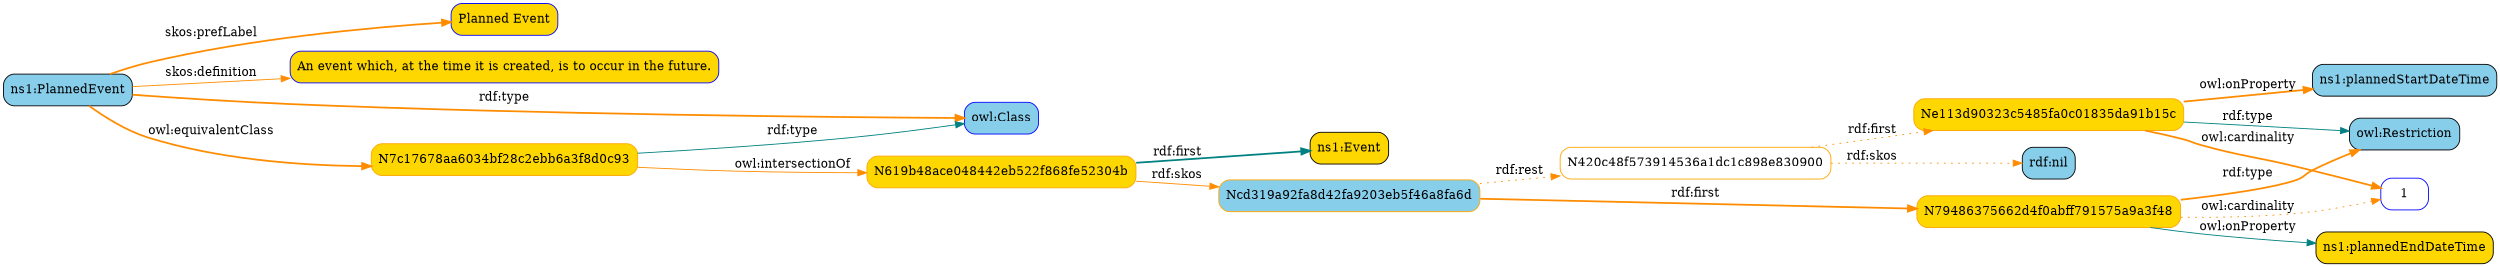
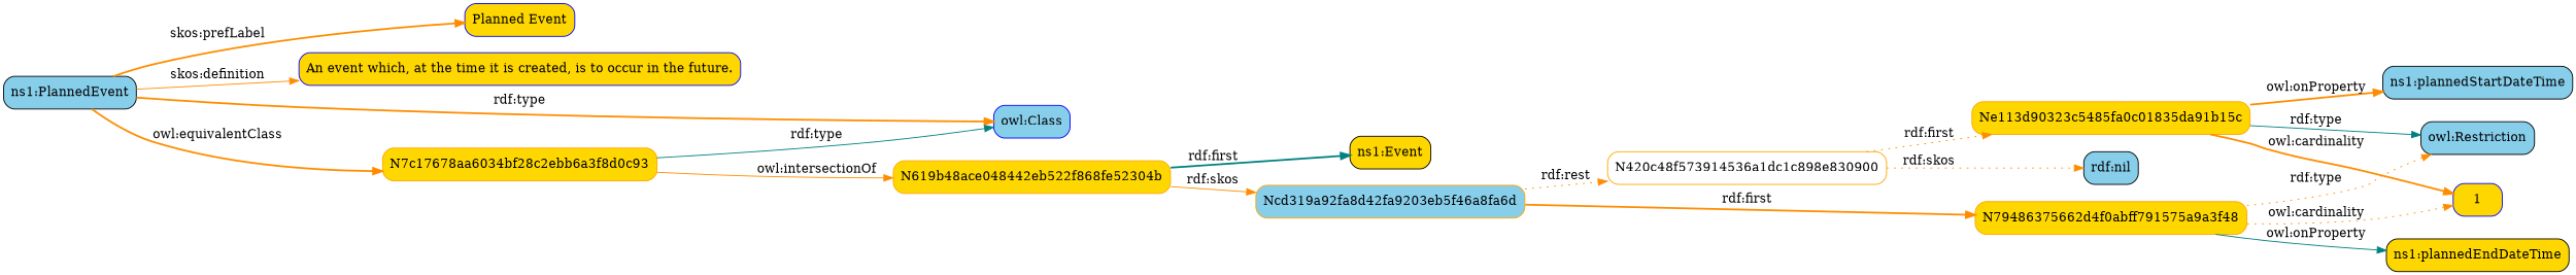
  digraph {
    rankdir=LR
    node [color=BLACK fillcolor=gold shape=box style="rounded,filled"]
    edge [color=darkorange style=bold]
    "ns1:PlannedEvent" [fillcolor=skyblue]
    "Planned Event" [color=BLUE]
    "An event which, at the time it is created, is to occur in the future." [color=BLUE]
    "owl:Class" [color=BLUE fillcolor=skyblue]
    N7c17678aa6034bf28c2ebb6a3f8d0c93 [color=ORANGE]
    N420c48f573914536a1dc1c898e830900 [color=ORANGE fillcolor=white]
    "rdf:nil" [fillcolor=skyblue]
    Ne113d90323c5485fa0c01835da91b15c [color=ORANGE]
    "owl:Restriction" [fillcolor=skyblue]
-   1 [color=BLUE fillcolor=white]
+   1 [color=BLUE]
    "ns1:plannedStartDateTime" [fillcolor=skyblue]
    N79486375662d4f0abff791575a9a3f48 [color=ORANGE]
    "ns1:plannedEndDateTime"
    N619b48ace048442eb522f868fe52304b [color=ORANGE]
    "ns1:Event"
    Ncd319a92fa8d42fa9203eb5f46a8fa6d [color=ORANGE fillcolor=skyblue]
    subgraph sub_1 {
      "ns1:PlannedEvent"
      "Planned Event"
      "An event which, at the time it is created, is to occur in the future."
      "owl:Class"
      N7c17678aa6034bf28c2ebb6a3f8d0c93
      N420c48f573914536a1dc1c898e830900
      "rdf:nil"
      Ne113d90323c5485fa0c01835da91b15c
      "owl:Restriction"
      1
      "ns1:plannedStartDateTime"
      N79486375662d4f0abff791575a9a3f48
      "ns1:plannedEndDateTime"
      N619b48ace048442eb522f868fe52304b
      "ns1:Event"
      Ncd319a92fa8d42fa9203eb5f46a8fa6d
    }
    "ns1:PlannedEvent" -> "Planned Event" [label="skos:prefLabel"]
    "ns1:PlannedEvent" -> "An event which, at the time it is created, is to occur in the future." [label="skos:definition" style=solid]
    "ns1:PlannedEvent" -> "owl:Class" [label="rdf:type"]
    "ns1:PlannedEvent" -> N7c17678aa6034bf28c2ebb6a3f8d0c93 [label="owl:equivalentClass"]
    N7c17678aa6034bf28c2ebb6a3f8d0c93 -> "owl:Class" [color=teal label="rdf:type" style=solid]
    N7c17678aa6034bf28c2ebb6a3f8d0c93 -> N619b48ace048442eb522f868fe52304b [label="owl:intersectionOf" style=solid]
    N420c48f573914536a1dc1c898e830900 -> "rdf:nil" [label="rdf:skos" style=dotted]
    N420c48f573914536a1dc1c898e830900 -> Ne113d90323c5485fa0c01835da91b15c [label="rdf:first" style=dotted]
    Ne113d90323c5485fa0c01835da91b15c -> "owl:Restriction" [color=teal label="rdf:type" style=solid]
    Ne113d90323c5485fa0c01835da91b15c -> 1 [label="owl:cardinality"]
    Ne113d90323c5485fa0c01835da91b15c -> "ns1:plannedStartDateTime" [label="owl:onProperty"]
-   N79486375662d4f0abff791575a9a3f48 -> "owl:Restriction" [label="rdf:type"]
+   N79486375662d4f0abff791575a9a3f48 -> "owl:Restriction" [label="rdf:type" style=dotted]
    N79486375662d4f0abff791575a9a3f48 -> 1 [label="owl:cardinality" style=dotted]
    N79486375662d4f0abff791575a9a3f48 -> "ns1:plannedEndDateTime" [color=teal label="owl:onProperty" style=solid]
    N619b48ace048442eb522f868fe52304b -> "ns1:Event" [color=teal label="rdf:first"]
    N619b48ace048442eb522f868fe52304b -> Ncd319a92fa8d42fa9203eb5f46a8fa6d [label="rdf:skos" style=solid]
    Ncd319a92fa8d42fa9203eb5f46a8fa6d -> N420c48f573914536a1dc1c898e830900 [label="rdf:rest" style=dotted]
    Ncd319a92fa8d42fa9203eb5f46a8fa6d -> N79486375662d4f0abff791575a9a3f48 [label="rdf:first"]
  }
